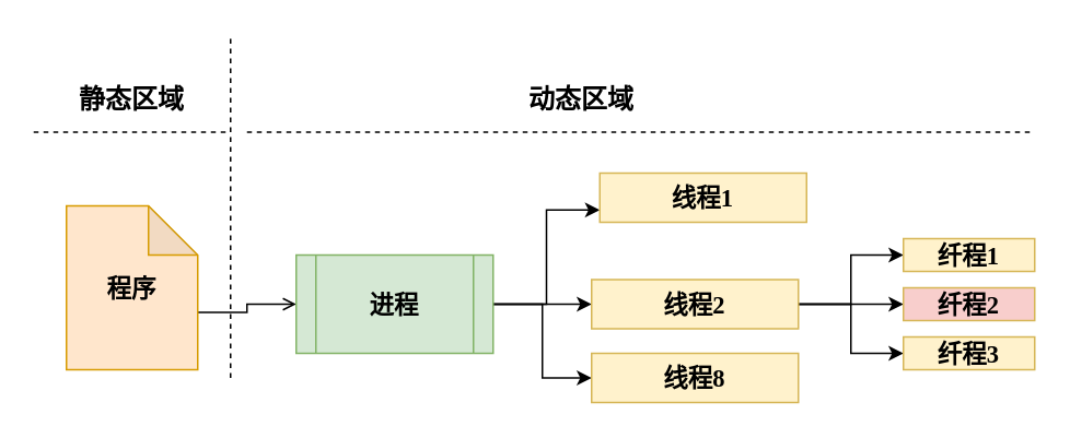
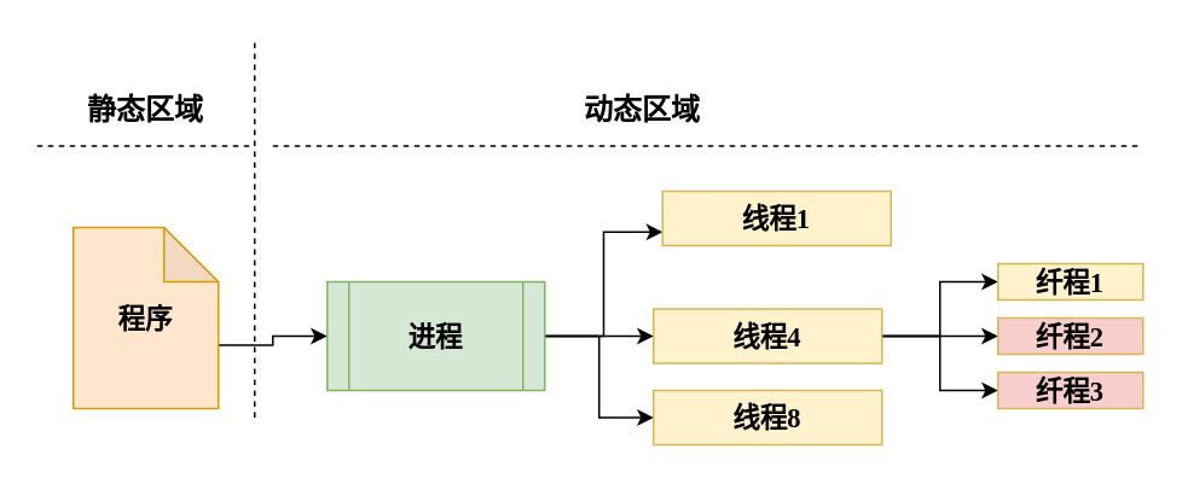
  <mxCell id="0" />
  <mxCell id="1" parent="0" />
- <mxCell id="2" style="edgeStyle=orthogonalEdgeStyle;rounded=0;orthogonalLoop=1;jettySize=auto;html=1;exitX=0;exitY=0;exitDx=80;exitDy=65;exitPerimeter=0;entryX=0;entryY=0.5;entryDx=0;entryDy=0;fontFamily=楷体;fontStyle=1;endArrow=open;" edge="1" parent="1" source="3" target="7"><mxGeometry relative="1" as="geometry" /></mxCell>
+ <mxCell id="2" style="edgeStyle=orthogonalEdgeStyle;rounded=0;orthogonalLoop=1;jettySize=auto;html=1;exitX=0;exitY=0;exitDx=80;exitDy=65;exitPerimeter=0;entryX=0;entryY=0.5;entryDx=0;entryDy=0;fontFamily=楷体;fontStyle=1" edge="1" parent="1" source="3" target="7"><mxGeometry relative="1" as="geometry" /></mxCell>
  <mxCell id="3" value="程序" style="shape=note;whiteSpace=wrap;html=1;backgroundOutline=1;darkOpacity=0.05;fillColor=#ffe6cc;strokeColor=#d79b00;fontFamily=楷体;fontSize=15;fontStyle=1" vertex="1" parent="1"><mxGeometry x="40" y="125" width="80" height="100" as="geometry" /></mxCell>
  <mxCell id="4" style="edgeStyle=orthogonalEdgeStyle;rounded=0;orthogonalLoop=1;jettySize=auto;html=1;exitX=1;exitY=0.5;exitDx=0;exitDy=0;entryX=0;entryY=0.75;entryDx=0;entryDy=0;fontFamily=楷体;fontStyle=1" edge="1" parent="1" source="7" target="8"><mxGeometry relative="1" as="geometry" /></mxCell>
  <mxCell id="5" style="edgeStyle=orthogonalEdgeStyle;rounded=0;orthogonalLoop=1;jettySize=auto;html=1;exitX=1;exitY=0.5;exitDx=0;exitDy=0;entryX=0;entryY=0.5;entryDx=0;entryDy=0;fontFamily=楷体;fontStyle=1" edge="1" parent="1" source="7" target="12"><mxGeometry relative="1" as="geometry" /></mxCell>
  <mxCell id="6" style="edgeStyle=orthogonalEdgeStyle;rounded=0;orthogonalLoop=1;jettySize=auto;html=1;exitX=1;exitY=0.5;exitDx=0;exitDy=0;entryX=0;entryY=0.5;entryDx=0;entryDy=0;fontFamily=楷体;fontStyle=1" edge="1" parent="1" source="7" target="13"><mxGeometry relative="1" as="geometry" /></mxCell>
  <mxCell id="7" value="进程" style="shape=process;whiteSpace=wrap;html=1;backgroundOutline=1;fillColor=#d5e8d4;strokeColor=#82b366;fontFamily=楷体;fontSize=15;fontStyle=1" vertex="1" parent="1"><mxGeometry x="180" y="155" width="120" height="60" as="geometry" /></mxCell>
  <mxCell id="8" value="线程1" style="rounded=0;whiteSpace=wrap;html=1;fillColor=#fff2cc;strokeColor=#d6b656;fontFamily=楷体;fontSize=15;fontStyle=1" vertex="1" parent="1"><mxGeometry x="365" y="105" width="126" height="30" as="geometry" /></mxCell>
  <mxCell id="9" style="edgeStyle=orthogonalEdgeStyle;rounded=0;orthogonalLoop=1;jettySize=auto;html=1;exitX=1;exitY=0.5;exitDx=0;exitDy=0;entryX=0;entryY=0.5;entryDx=0;entryDy=0;fontFamily=楷体;fontStyle=1" edge="1" parent="1" source="12" target="14"><mxGeometry relative="1" as="geometry" /></mxCell>
  <mxCell id="10" style="edgeStyle=orthogonalEdgeStyle;rounded=0;orthogonalLoop=1;jettySize=auto;html=1;exitX=1;exitY=0.5;exitDx=0;exitDy=0;entryX=0;entryY=0.5;entryDx=0;entryDy=0;fontFamily=楷体;fontStyle=1" edge="1" parent="1" source="12" target="15"><mxGeometry relative="1" as="geometry" /></mxCell>
  <mxCell id="11" style="edgeStyle=orthogonalEdgeStyle;rounded=0;orthogonalLoop=1;jettySize=auto;html=1;exitX=1;exitY=0.5;exitDx=0;exitDy=0;entryX=0;entryY=0.5;entryDx=0;entryDy=0;fontFamily=楷体;fontStyle=1" edge="1" parent="1" source="12" target="16"><mxGeometry relative="1" as="geometry" /></mxCell>
- <mxCell id="12" value="线程2" style="rounded=0;whiteSpace=wrap;html=1;fillColor=#fff2cc;strokeColor=#d6b656;fontFamily=楷体;fontSize=15;fontStyle=1" vertex="1" parent="1"><mxGeometry x="360" y="170" width="126" height="30" as="geometry" /></mxCell>
+ <mxCell id="12" value="线程4" style="rounded=0;whiteSpace=wrap;html=1;fillColor=#fff2cc;strokeColor=#d6b656;fontFamily=楷体;fontSize=15;fontStyle=1" vertex="1" parent="1"><mxGeometry x="360" y="170" width="126" height="30" as="geometry" /></mxCell>
  <mxCell id="13" value="线程8" style="rounded=0;whiteSpace=wrap;html=1;fillColor=#fff2cc;strokeColor=#d6b656;fontFamily=楷体;fontSize=15;fontStyle=1" vertex="1" parent="1"><mxGeometry x="360" y="215" width="126" height="30" as="geometry" /></mxCell>
  <mxCell id="14" value="纤程1" style="rounded=0;whiteSpace=wrap;html=1;fillColor=#fff2cc;strokeColor=#d6b656;fontFamily=楷体;fontSize=15;fontStyle=1" vertex="1" parent="1"><mxGeometry x="550" y="145" width="80" height="20" as="geometry" /></mxCell>
  <mxCell id="15" value="纤程2" style="rounded=0;whiteSpace=wrap;html=1;fillColor=#f8cecc;strokeColor=#d6b656;fontFamily=楷体;fontSize=15;fontStyle=1;" vertex="1" parent="1"><mxGeometry x="550" y="175" width="80" height="20" as="geometry" /></mxCell>
- <mxCell id="16" value="纤程3" style="rounded=0;whiteSpace=wrap;html=1;fillColor=#fff2cc;strokeColor=#d6b656;fontStyle=1;fontFamily=楷体;fontSize=15;" vertex="1" parent="1"><mxGeometry x="550" y="205" width="80" height="20" as="geometry" /></mxCell>
+ <mxCell id="16" value="纤程3" style="rounded=0;whiteSpace=wrap;html=1;fillColor=#f8cecc;strokeColor=#d6b656;fontStyle=1;fontFamily=楷体;fontSize=15;" vertex="1" parent="1"><mxGeometry x="550" y="205" width="80" height="20" as="geometry" /></mxCell>
  <mxCell id="17" value="" style="endArrow=none;dashed=1;html=1;fontFamily=楷体;fontStyle=1" edge="1" parent="1"><mxGeometry width="50" height="50" relative="1" as="geometry"><mxPoint x="20" y="80" as="sourcePoint" /><mxPoint x="140" y="80" as="targetPoint" /></mxGeometry></mxCell>
  <mxCell id="18" value="静态区域" style="text;html=1;strokeColor=none;fillColor=none;align=center;verticalAlign=middle;whiteSpace=wrap;rounded=0;fontSize=16;fontFamily=楷体;fontStyle=1" vertex="1" parent="1"><mxGeometry x="40" y="50" width="80" height="20" as="geometry" /></mxCell>
  <mxCell id="19" value="" style="endArrow=none;dashed=1;html=1;fontFamily=楷体;fontStyle=1" edge="1" parent="1"><mxGeometry width="50" height="50" relative="1" as="geometry"><mxPoint x="140" y="230" as="sourcePoint" /><mxPoint x="140" y="20" as="targetPoint" /></mxGeometry></mxCell>
  <mxCell id="20" value="" style="endArrow=none;dashed=1;html=1;fontFamily=楷体;fontStyle=1" edge="1" parent="1"><mxGeometry width="50" height="50" relative="1" as="geometry"><mxPoint x="150" y="80" as="sourcePoint" /><mxPoint x="630" y="80" as="targetPoint" /></mxGeometry></mxCell>
  <mxCell id="21" value="动态区域" style="text;html=1;strokeColor=none;fillColor=none;align=center;verticalAlign=middle;whiteSpace=wrap;rounded=0;fontSize=16;fontFamily=楷体;fontStyle=1" vertex="1" parent="1"><mxGeometry x="314" y="50" width="80" height="20" as="geometry" /></mxCell>
